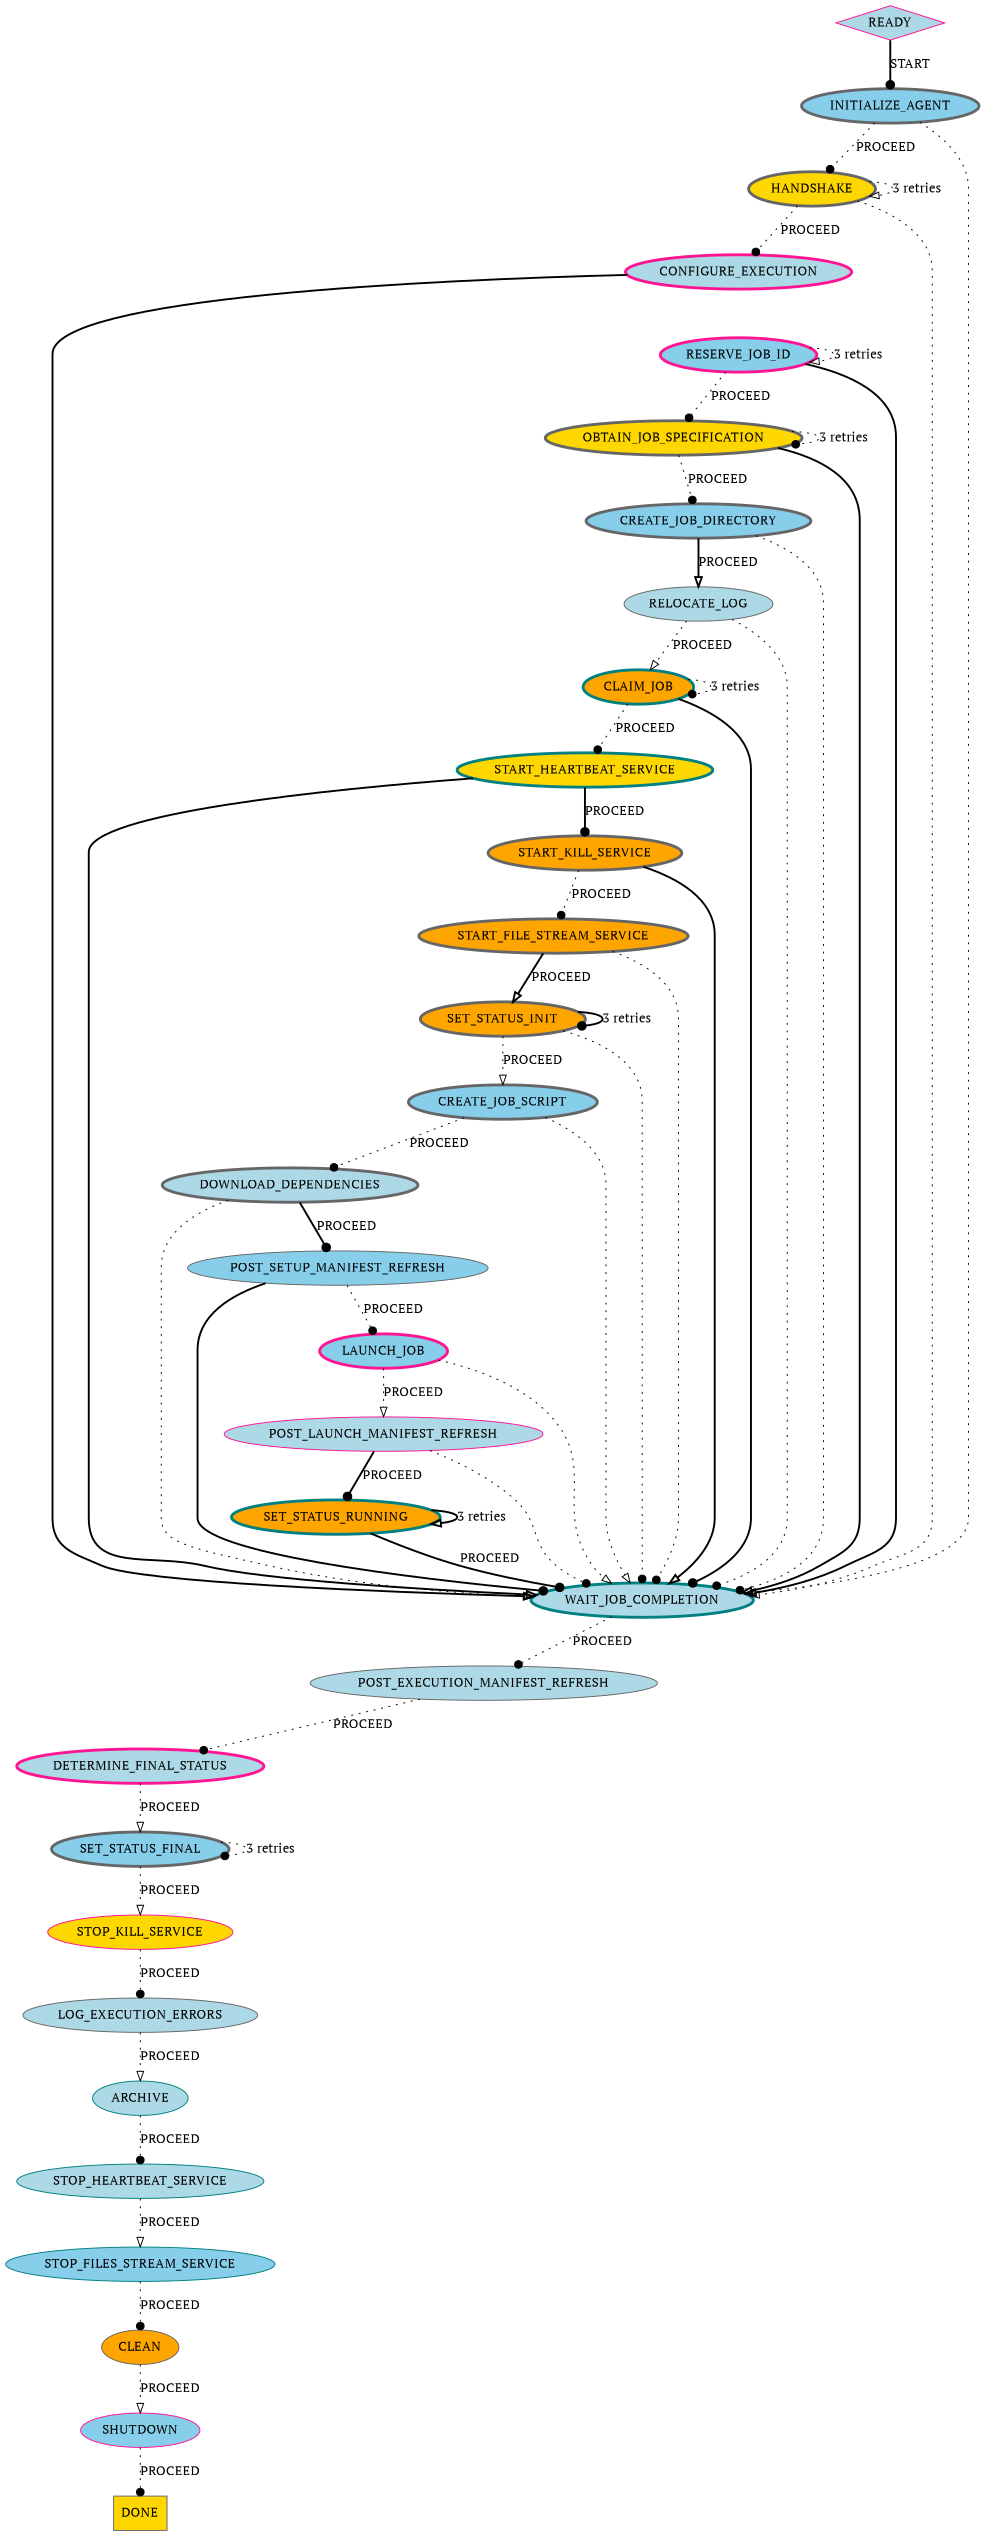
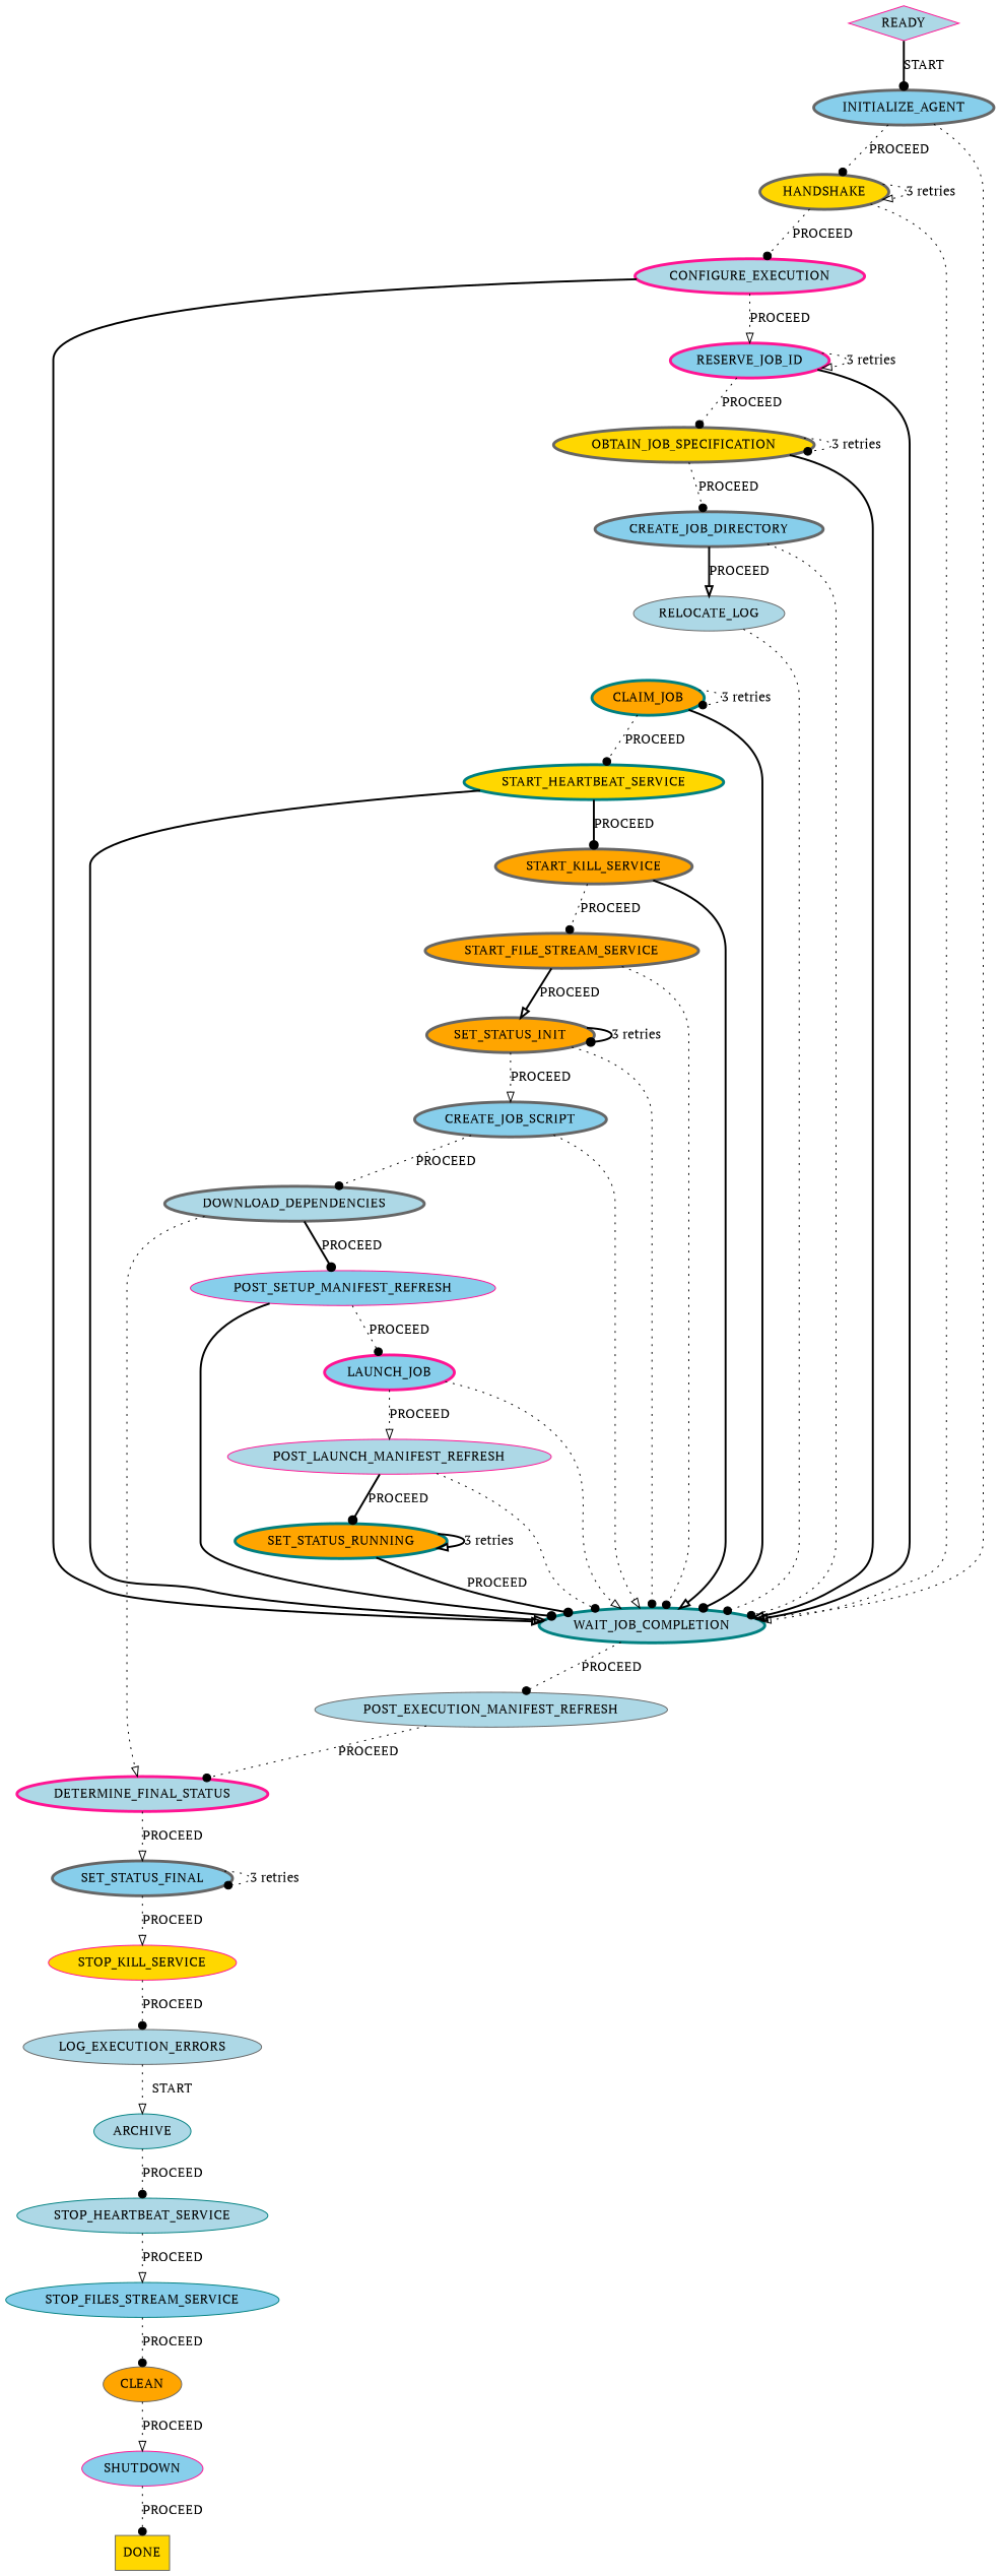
  digraph {
    fontname="PT Serif"
    node [color=gray40 fillcolor=lightblue fontname="PT Serif" penwidth=3.0 style=filled]
    edge [arrowhead=dot fontname="PT Serif" style=dotted]
    n1 [color=teal fillcolor=gold label=START_HEARTBEAT_SERVICE]
    n2 [color=teal label=WAIT_JOB_COMPLETION]
    n3 [fillcolor=orange label=START_KILL_SERVICE]
    n4 [label=POST_EXECUTION_MANIFEST_REFRESH penwidth=""]
    n5 [fillcolor=orange label=START_FILE_STREAM_SERVICE]
    n6 [fillcolor=orange label=SET_STATUS_INIT]
    n7 [fillcolor=skyblue label=CREATE_JOB_SCRIPT]
    n8 [color=deeppink fillcolor=skyblue label=RESERVE_JOB_ID]
    n9 [fillcolor=gold label=OBTAIN_JOB_SPECIFICATION]
    n10 [fillcolor=skyblue label=CREATE_JOB_DIRECTORY]
    n11 [color=deeppink fillcolor=gold label=STOP_KILL_SERVICE penwidth=""]
    n12 [label=LOG_EXECUTION_ERRORS penwidth=""]
    n13 [color=teal label=ARCHIVE penwidth=""]
    n14 [color=deeppink label=DETERMINE_FINAL_STATUS]
    n15 [fillcolor=skyblue label=SET_STATUS_FINAL]
    n16 [color=deeppink label=POST_LAUNCH_MANIFEST_REFRESH penwidth=""]
    n17 [color=teal fillcolor=orange label=SET_STATUS_RUNNING]
    n18 [label=DOWNLOAD_DEPENDENCIES]
-   n19 [fillcolor=skyblue label=POST_SETUP_MANIFEST_REFRESH penwidth=""]
+   n19 [color=deeppink fillcolor=skyblue label=POST_SETUP_MANIFEST_REFRESH penwidth=""]
    n20 [label=RELOCATE_LOG penwidth=""]
    n21 [color=teal fillcolor=orange label=CLAIM_JOB]
    n22 [color=deeppink label=READY shape=diamond penwidth=""]
    n23 [fillcolor=skyblue label=INITIALIZE_AGENT]
    n24 [fillcolor=gold label=HANDSHAKE]
    n25 [color=deeppink fillcolor=skyblue label=LAUNCH_JOB]
    n26 [color=teal label=STOP_HEARTBEAT_SERVICE penwidth=""]
    n27 [color=teal fillcolor=skyblue label=STOP_FILES_STREAM_SERVICE penwidth=""]
    n28 [fillcolor=orange label=CLEAN penwidth=""]
    n29 [color=deeppink fillcolor=skyblue label=SHUTDOWN penwidth=""]
    n30 [color=deeppink label=CONFIGURE_EXECUTION]
    n31 [fillcolor=gold label=DONE shape=rectangle penwidth=""]
    n1 -> n2 [arrowhead=onormal style=bold]
    n1 -> n3 [label=PROCEED style=bold]
    n2 -> n4 [label=PROCEED]
    n3 -> n2 [arrowhead=onormal style=bold]
    n3 -> n5 [label=PROCEED]
    n4 -> n14 [label=PROCEED]
    n5 -> n2
    n5 -> n6 [arrowhead=onormal label=PROCEED style=bold]
    n6 -> n2
    n6 -> n6 [label="3 retries" style=bold]
    n6 -> n7 [arrowhead=onormal label=PROCEED]
    n7 -> n2 [arrowhead=onormal]
    n7 -> n18 [label=PROCEED]
    n8 -> n2 [arrowhead=onormal style=bold]
    n8 -> n8 [arrowhead=onormal label="3 retries"]
    n8 -> n9 [label=PROCEED]
    n9 -> n2 [arrowhead=onormal style=bold]
    n9 -> n9 [label="3 retries"]
    n9 -> n10 [label=PROCEED]
    n10 -> n2
    n10 -> n20 [arrowhead=onormal label=PROCEED style=bold]
    n11 -> n12 [label=PROCEED]
-   n12 -> n13 [arrowhead=onormal label=PROCEED]
+   n12 -> n13 [arrowhead=onormal label=START]
    n13 -> n26 [label=PROCEED]
    n14 -> n15 [arrowhead=onormal label=PROCEED]
    n15 -> n11 [arrowhead=onormal label=PROCEED]
    n15 -> n15 [label="3 retries"]
    n16 -> n2
    n16 -> n17 [label=PROCEED style=bold]
    n17 -> n2 [label=PROCEED style=bold]
    n17 -> n17 [arrowhead=onormal label="3 retries" style=bold]
-   n18 -> n2 [arrowhead=onormal]
+   n18 -> n14 [arrowhead=onormal]
    n18 -> n19 [label=PROCEED style=bold]
    n19 -> n2 [style=bold]
    n19 -> n25 [label=PROCEED]
    n20 -> n2
-   n20 -> n21 [arrowhead=onormal label=PROCEED]
    n21 -> n1 [label=PROCEED]
    n21 -> n2 [style=bold]
    n21 -> n21 [label="3 retries"]
    n22 -> n23 [label=START style=bold]
    n23 -> n2 [arrowhead=onormal]
    n23 -> n24 [label=PROCEED]
    n24 -> n2 [arrowhead=onormal]
    n24 -> n24 [arrowhead=onormal label="3 retries"]
    n24 -> n30 [label=PROCEED]
    n25 -> n2 [arrowhead=onormal]
    n25 -> n16 [arrowhead=onormal label=PROCEED]
    n26 -> n27 [arrowhead=onormal label=PROCEED]
    n27 -> n28 [label=PROCEED]
    n28 -> n29 [arrowhead=onormal label=PROCEED]
    n29 -> n31 [label=PROCEED]
    n30 -> n2 [arrowhead=onormal style=bold]
+   n30 -> n8 [arrowhead=onormal label=PROCEED]
  }
